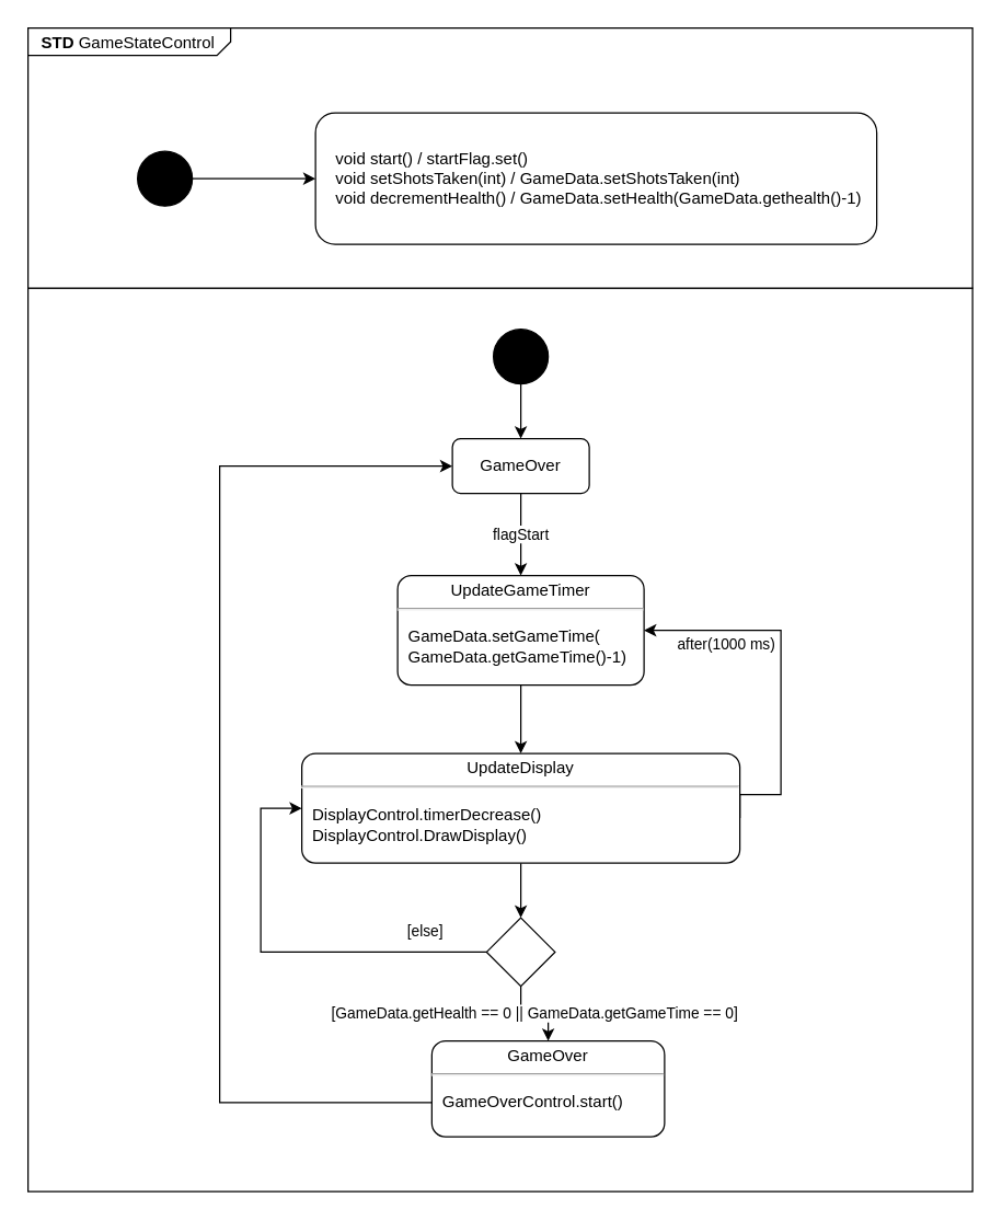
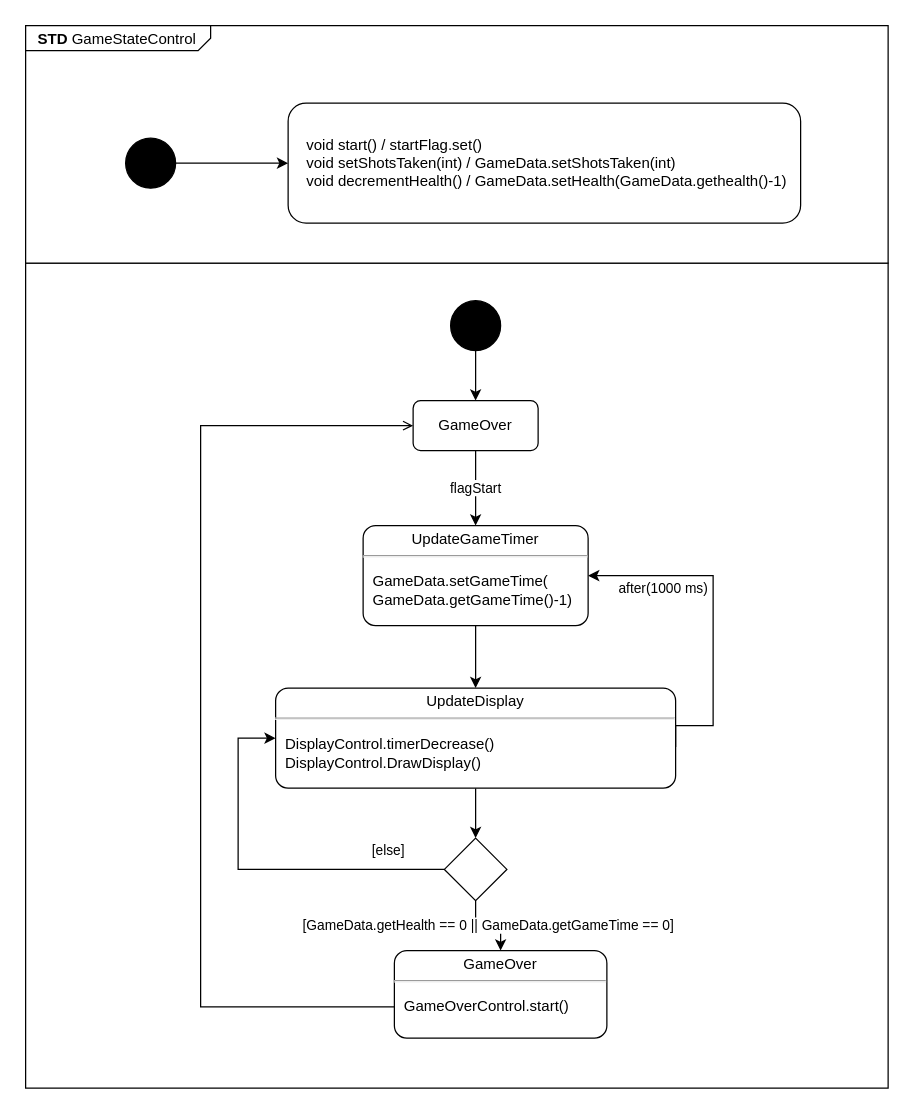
  <mxCell id="0" />
  <mxCell id="1" parent="0" />
  <mxCell id="2" value="" style="group" parent="1" vertex="1" connectable="0"><mxGeometry x="20" y="20" width="690" height="850" as="geometry" /></mxCell>
  <mxCell id="3" value="" style="rounded=0;whiteSpace=wrap;html=1;" parent="2" vertex="1"><mxGeometry y="190" width="690" height="660" as="geometry" /></mxCell>
  <mxCell id="4" value="&lt;p style=&quot;margin:0px;margin-top:4px;margin-left:10px;text-align:left;&quot;&gt;&lt;b&gt;STD &lt;/b&gt;GameStateControl&lt;/p&gt;" style="html=1;shape=mxgraph.sysml.package;html=1;overflow=fill;whiteSpace=wrap;labelX=148;" parent="2" vertex="1"><mxGeometry width="690" height="190" as="geometry" /></mxCell>
  <mxCell id="5" value="void start() / startFlag.set()&lt;br&gt;void setShotsTaken(int) / GameData.setShotsTaken(int)&lt;br&gt;void decrementHealth() / GameData.setHealth(GameData.gethealth()-1)" style="shape=rect;rounded=1;html=1;whiteSpace=wrap;align=left;spacingLeft=13;" parent="1" vertex="1"><mxGeometry x="230" y="82" width="410" height="96" as="geometry" /></mxCell>
  <mxCell id="6" style="edgeStyle=orthogonalEdgeStyle;rounded=0;orthogonalLoop=1;jettySize=auto;html=1;" parent="1" source="7" target="5" edge="1"><mxGeometry relative="1" as="geometry" /></mxCell>
  <mxCell id="7" value="" style="shape=ellipse;html=1;fillColor=strokeColor;fontSize=18;fontColor=#ffffff;" parent="1" vertex="1"><mxGeometry x="100" y="110" width="40" height="40" as="geometry" /></mxCell>
  <mxCell id="8" style="edgeStyle=orthogonalEdgeStyle;rounded=0;orthogonalLoop=1;jettySize=auto;html=1;" parent="1" source="9" target="11" edge="1"><mxGeometry relative="1" as="geometry" /></mxCell>
  <mxCell id="9" value="" style="shape=ellipse;html=1;fillColor=strokeColor;fontSize=18;fontColor=#ffffff;" parent="1" vertex="1"><mxGeometry x="360" y="240" width="40" height="40" as="geometry" /></mxCell>
  <mxCell id="10" value="flagStart" style="edgeStyle=orthogonalEdgeStyle;rounded=0;orthogonalLoop=1;jettySize=auto;html=1;" parent="1" source="11" target="12" edge="1"><mxGeometry relative="1" as="geometry"><mxPoint x="380" y="410" as="targetPoint" /></mxGeometry></mxCell>
  <mxCell id="11" value="GameOver" style="shape=rect;rounded=1;html=1;whiteSpace=wrap;align=center;" parent="1" vertex="1"><mxGeometry x="330" y="320" width="100" height="40" as="geometry" /></mxCell>
  <mxCell id="12" value="&lt;p style=&quot;margin:0px;margin-top:4px;text-align:center;&quot;&gt;UpdateGameTimer&lt;/p&gt;&lt;hr&gt;&lt;p&gt;&lt;/p&gt;&lt;p style=&quot;margin:0px;margin-left:8px;text-align:left;&quot;&gt;GameData.setGameTime(&lt;/p&gt;&lt;p style=&quot;margin:0px;margin-left:8px;text-align:left;&quot;&gt;GameData.getGameTime()-1)&lt;/p&gt;" style="shape=mxgraph.sysml.simpleState;html=1;overflow=fill;whiteSpace=wrap;align=center;" parent="1" vertex="1"><mxGeometry x="290" y="420" width="180" height="80" as="geometry" /></mxCell>
  <mxCell id="13" value="" style="edgeStyle=orthogonalEdgeStyle;rounded=0;orthogonalLoop=1;jettySize=auto;html=1;" parent="1" source="12" target="15" edge="1"><mxGeometry relative="1" as="geometry"><mxPoint x="380" y="570" as="sourcePoint" /></mxGeometry></mxCell>
  <mxCell id="14" style="edgeStyle=orthogonalEdgeStyle;rounded=0;orthogonalLoop=1;jettySize=auto;html=1;" parent="1" source="15" target="18" edge="1"><mxGeometry relative="1" as="geometry" /></mxCell>
  <mxCell id="15" value="&lt;p style=&quot;margin:0px;margin-top:4px;text-align:center;&quot;&gt;UpdateDisplay&lt;/p&gt;&lt;hr&gt;&lt;p&gt;&lt;/p&gt;&lt;p style=&quot;margin:0px;margin-left:8px;text-align:left;&quot;&gt;&lt;span style=&quot;background-color: initial;&quot;&gt;DisplayControl.timerDecrease()&lt;/span&gt;&lt;br&gt;&lt;/p&gt;&lt;p style=&quot;margin:0px;margin-left:8px;text-align:left;&quot;&gt;&lt;span style=&quot;background-color: initial;&quot;&gt;DisplayControl.DrawDisplay()&lt;/span&gt;&lt;/p&gt;" style="shape=mxgraph.sysml.simpleState;html=1;overflow=fill;whiteSpace=wrap;align=center;" parent="1" vertex="1"><mxGeometry x="220" y="550" width="320" height="80" as="geometry" /></mxCell>
  <mxCell id="16" value="[else]" style="edgeStyle=orthogonalEdgeStyle;rounded=0;orthogonalLoop=1;jettySize=auto;html=1;" parent="1" source="18" target="15" edge="1"><mxGeometry x="-0.7" y="-15" relative="1" as="geometry"><Array as="points"><mxPoint x="190" y="695" /><mxPoint x="190" y="590" /></Array><mxPoint as="offset" /></mxGeometry></mxCell>
  <mxCell id="17" value="[GameData.getHealth == 0 || GameData.getGameTime == 0]" style="edgeStyle=orthogonalEdgeStyle;rounded=0;orthogonalLoop=1;jettySize=auto;html=1;" parent="1" source="18" target="21" edge="1"><mxGeometry relative="1" as="geometry" /></mxCell>
  <mxCell id="18" value="" style="rhombus;whiteSpace=wrap;html=1;" parent="1" vertex="1"><mxGeometry x="355" y="670" width="50" height="50" as="geometry" /></mxCell>
  <mxCell id="19" value="after(1000 ms)" style="edgeStyle=orthogonalEdgeStyle;rounded=0;orthogonalLoop=1;jettySize=auto;html=1;" parent="1" edge="1" target="12"><mxGeometry x="0.176" y="40" relative="1" as="geometry"><mxPoint x="540" y="597" as="sourcePoint" /><mxPoint x="540" y="617" as="targetPoint" /><Array as="points"><mxPoint x="540" y="580" /><mxPoint x="570" y="580" /><mxPoint x="570" y="460" /></Array><mxPoint as="offset" /></mxGeometry></mxCell>
- <mxCell id="20" style="edgeStyle=orthogonalEdgeStyle;rounded=0;orthogonalLoop=1;jettySize=auto;html=1;" parent="1" source="21" target="11" edge="1"><mxGeometry relative="1" as="geometry"><Array as="points"><mxPoint x="160" y="805" /><mxPoint x="160" y="340" /></Array></mxGeometry></mxCell>
+ <mxCell id="20" style="edgeStyle=orthogonalEdgeStyle;rounded=0;orthogonalLoop=1;jettySize=auto;html=1;endArrow=open;" parent="1" source="21" target="11" edge="1"><mxGeometry relative="1" as="geometry"><Array as="points"><mxPoint x="160" y="805" /><mxPoint x="160" y="340" /></Array></mxGeometry></mxCell>
  <mxCell id="21" value="&lt;p style=&quot;margin:0px;margin-top:4px;text-align:center;&quot;&gt;GameOver&lt;/p&gt;&lt;hr&gt;&lt;p&gt;&lt;/p&gt;&lt;p style=&quot;margin:0px;margin-left:8px;text-align:left;&quot;&gt;GameOverControl.start()&lt;/p&gt;" style="shape=mxgraph.sysml.simpleState;html=1;overflow=fill;whiteSpace=wrap;align=center;" parent="1" vertex="1"><mxGeometry x="315" y="760" width="170" height="70" as="geometry" /></mxCell>
